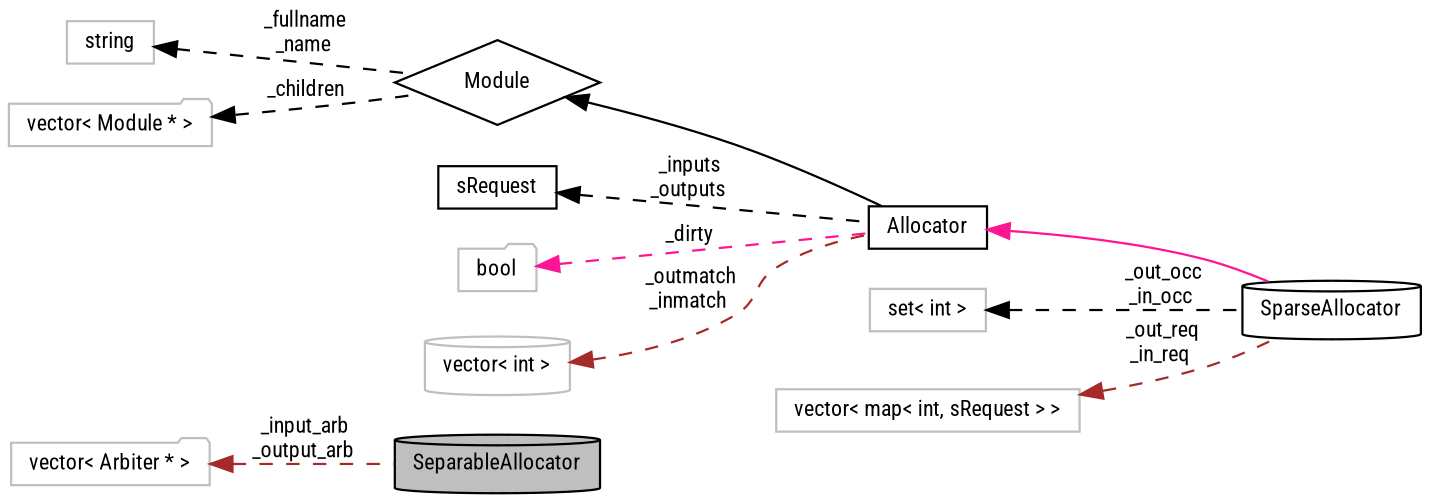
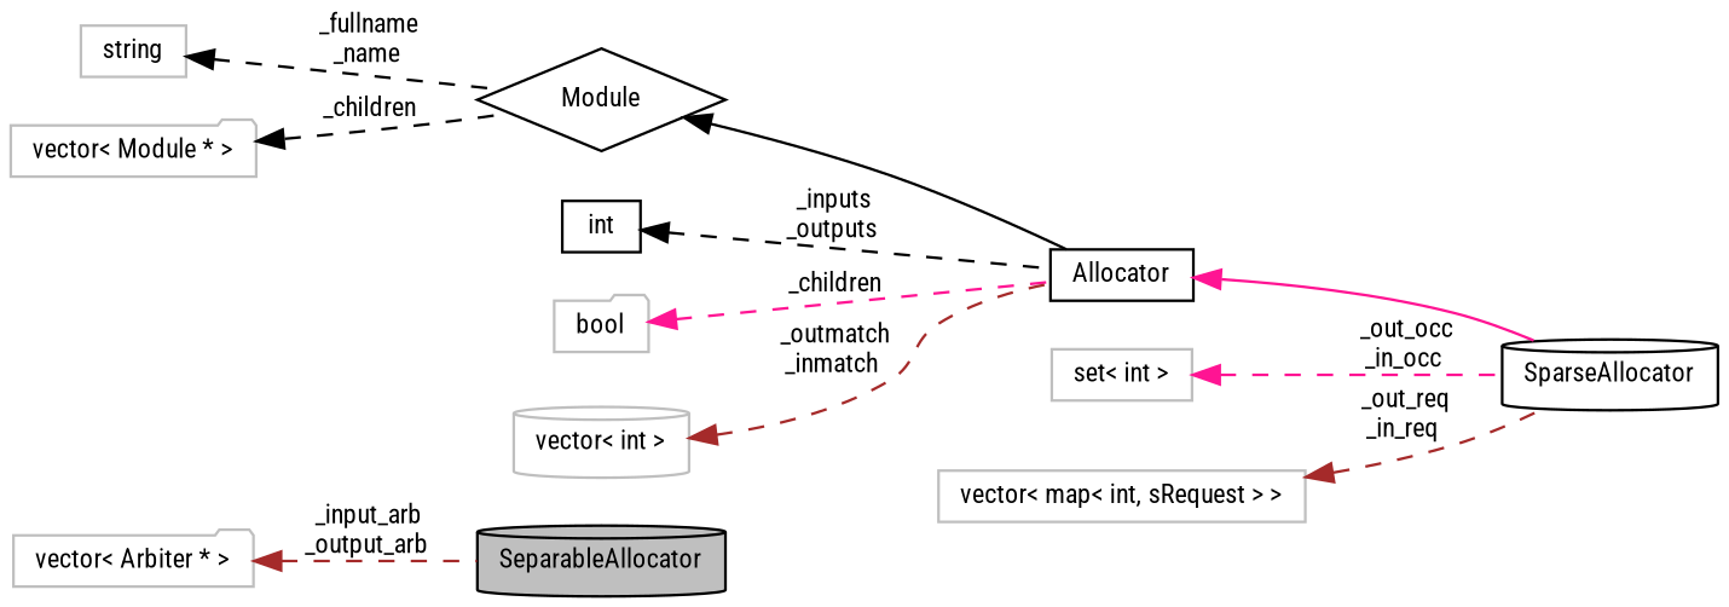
  digraph {
    fontname="Roboto Condensed"
    rankdir=LR
    node [color=grey75 fontname="Roboto Condensed" fontsize=10 shape=box]
    edge [color=black dir=back fontname="Roboto Condensed" fontsize=10 labelfontname=FreeSans labelfontsize=10 style=dashed]
    n1 [color=black fillcolor=grey75 fontcolor=black height=0.2 label=SeparableAllocator shape=cylinder style=filled width=0.4]
    n2 [color=black height=0.2 label=SparseAllocator shape=cylinder width=0.4]
    n3 [color=black height=0.2 label=Allocator width=0.4]
    n4 [color=black height=0.2 label=Module shape=diamond width=0.4]
    n5 [height=0.2 label=string width=0.4]
    n6 [height=0.2 label="vector\< Module * \>" shape=folder width=0.4]
-   n7 [color=black height=0.2 label=sRequest width=0.4]
+   n7 [color=black height=0.2 label=int width=0.4]
    n8 [height=0.2 label=bool shape=folder width=0.4]
    n9 [height=0.2 label="vector\< int \>" shape=cylinder width=0.4]
    n10 [height=0.2 label="set\< int \>" width=0.4]
    n11 [height=0.2 label="vector\< map\< int, sRequest \> \>" width=0.4]
    n12 [height=0.2 label="vector\< Arbiter * \>" shape=folder width=0.4]
    n3 -> n2 [color=deeppink style=solid]
    n4 -> n3 [style=solid]
    n5 -> n4 [label=" _fullname\n_name"]
    n6 -> n4 [label=" _children"]
    n7 -> n3 [label=" _inputs\n_outputs"]
-   n8 -> n3 [color=deeppink label=" _dirty"]
+   n8 -> n3 [color=deeppink label=" _children"]
    n9 -> n3 [color=brown label=" _outmatch\n_inmatch"]
-   n10 -> n2 [label=" _out_occ\n_in_occ"]
+   n10 -> n2 [color=deeppink label=" _out_occ\n_in_occ"]
    n11 -> n2 [color=brown label=" _out_req\n_in_req"]
    n12 -> n1 [color=brown label=" _input_arb\n_output_arb"]
  }
